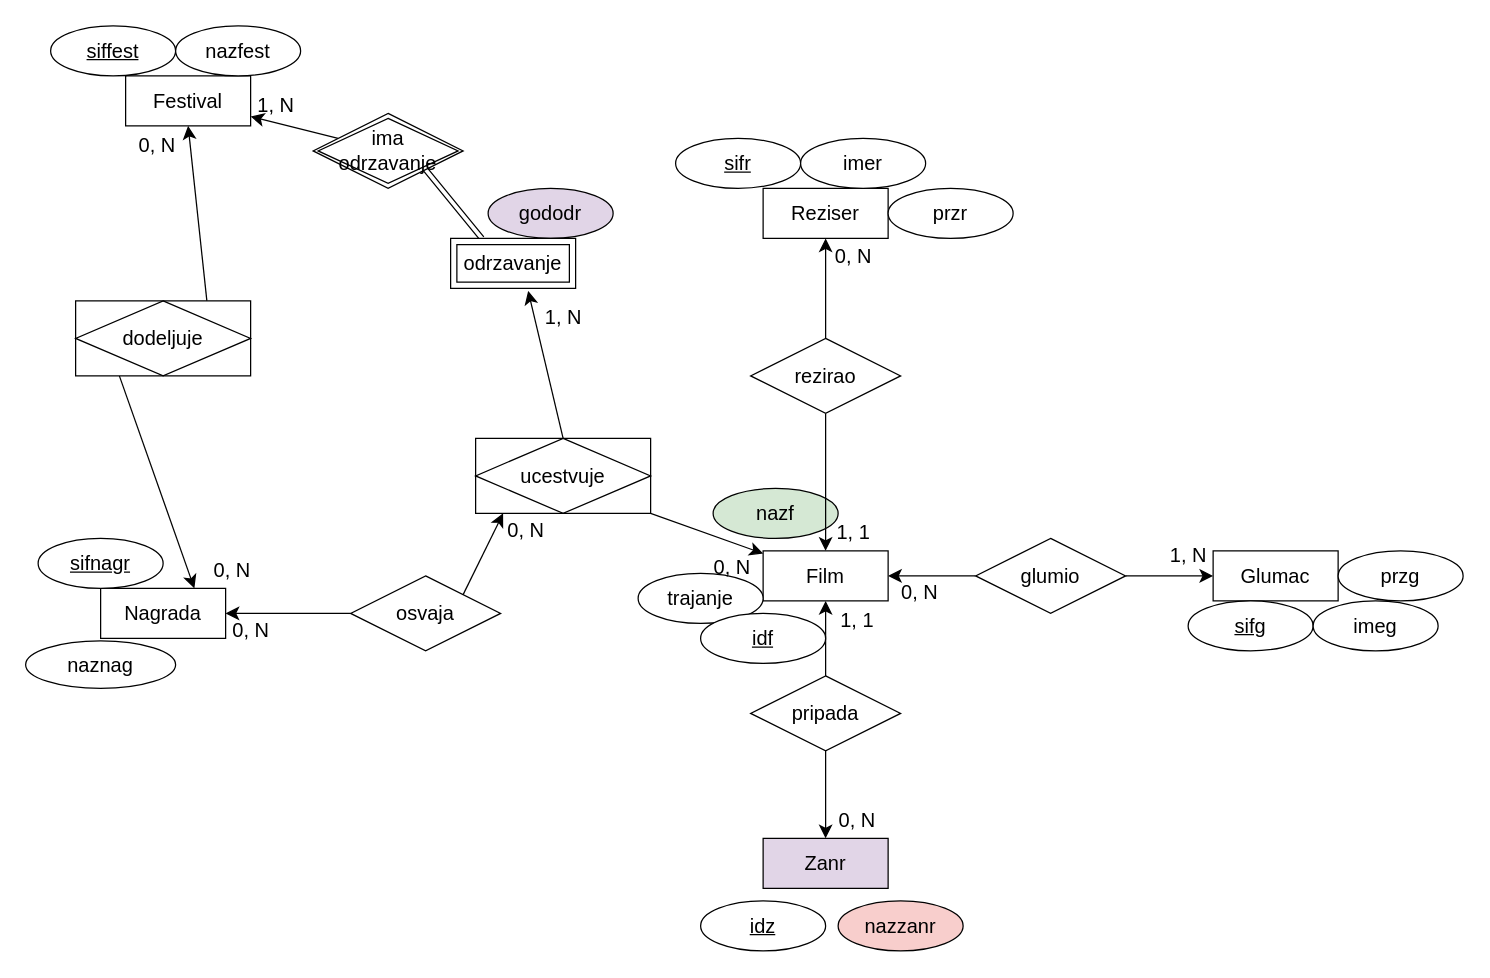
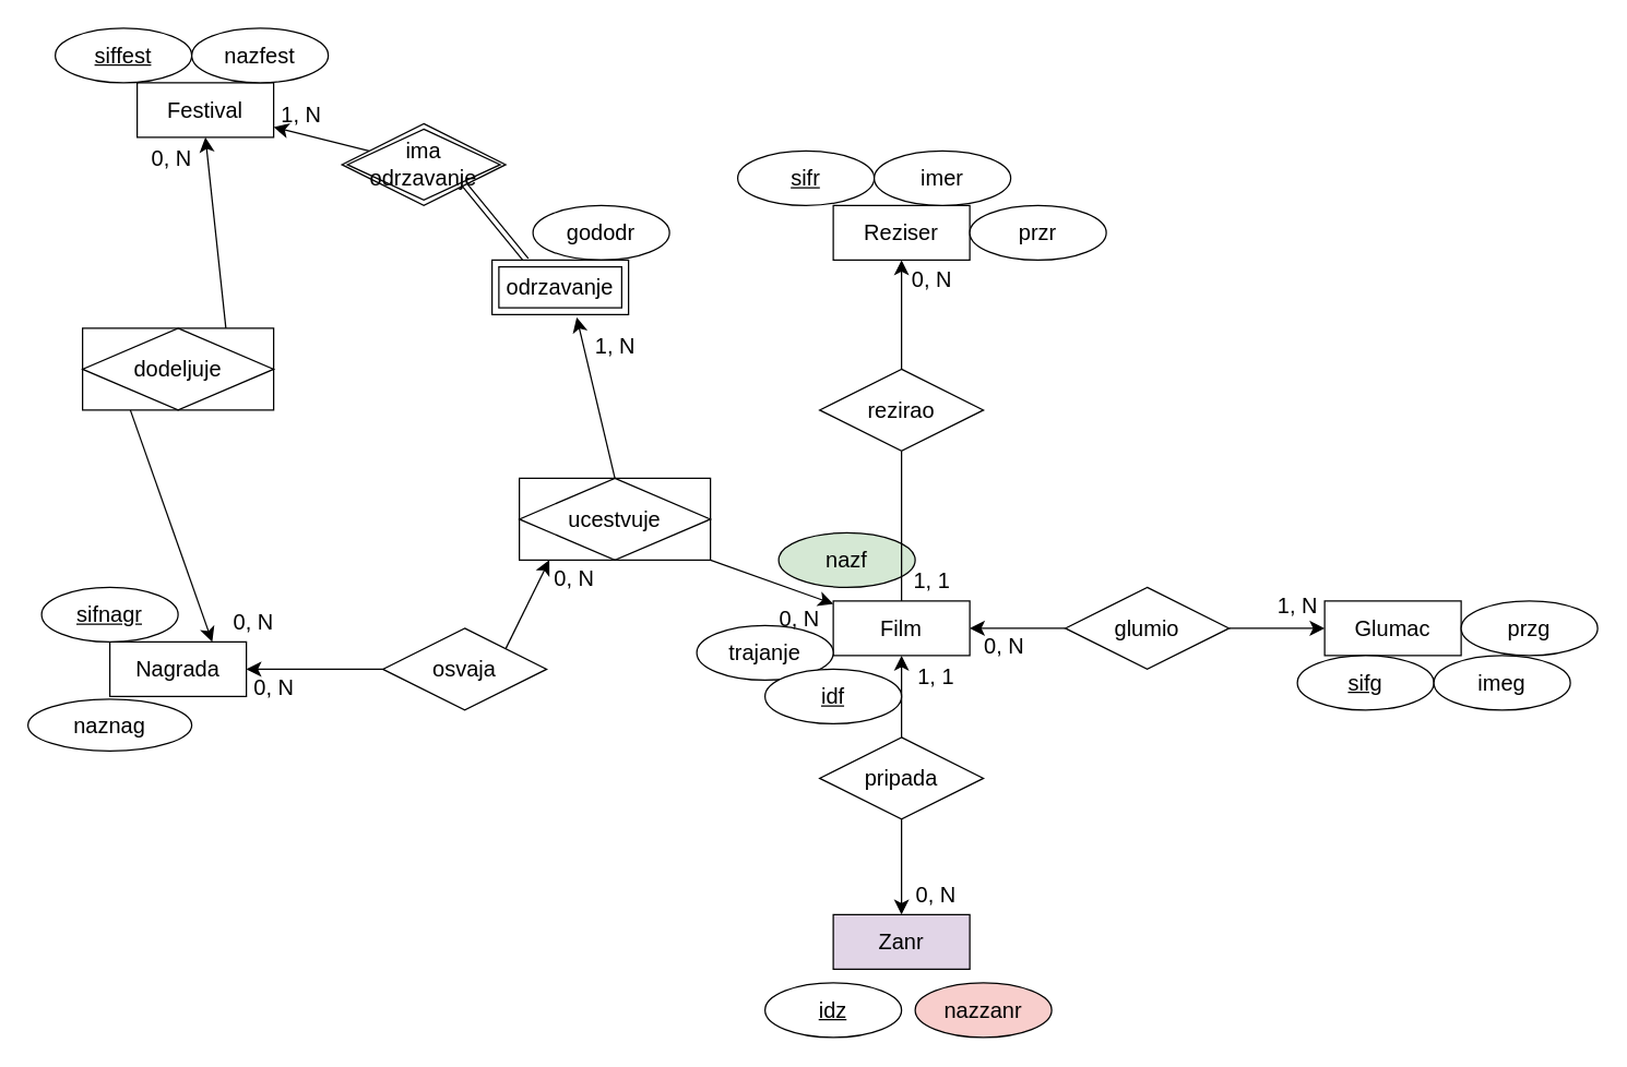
  <mxCell id="0" />
  <mxCell id="1" parent="0" />
  <mxCell id="2" value="Film" style="whiteSpace=wrap;html=1;align=center;fontSize=16;" vertex="1" parent="1"><mxGeometry x="610" y="440" width="100" height="40" as="geometry" /></mxCell>
  <mxCell id="3" value="Zanr" style="whiteSpace=wrap;html=1;align=center;fontSize=16;fillColor=#e1d5e7;" vertex="1" parent="1"><mxGeometry x="610" y="670" width="100" height="40" as="geometry" /></mxCell>
  <mxCell id="4" value="" style="edgeStyle=none;curved=1;rounded=0;orthogonalLoop=1;jettySize=auto;html=1;fontSize=12;startSize=8;endSize=8;" edge="1" parent="1" source="6" target="3"><mxGeometry relative="1" as="geometry" /></mxCell>
  <mxCell id="5" value="" style="edgeStyle=none;curved=1;rounded=0;orthogonalLoop=1;jettySize=auto;html=1;fontSize=12;startSize=8;endSize=8;" edge="1" parent="1" source="6" target="2"><mxGeometry relative="1" as="geometry" /></mxCell>
  <mxCell id="6" value="pripada" style="shape=rhombus;perimeter=rhombusPerimeter;whiteSpace=wrap;html=1;align=center;fontSize=16;" vertex="1" parent="1"><mxGeometry x="600" y="540" width="120" height="60" as="geometry" /></mxCell>
  <mxCell id="7" value="0, N" style="text;html=1;align=center;verticalAlign=middle;resizable=0;points=[];autosize=1;strokeColor=none;fillColor=none;fontSize=16;" vertex="1" parent="1"><mxGeometry x="660" y="640" width="50" height="30" as="geometry" /></mxCell>
  <mxCell id="8" value="1, 1" style="text;html=1;align=center;verticalAlign=middle;resizable=0;points=[];autosize=1;strokeColor=none;fillColor=none;fontSize=16;" vertex="1" parent="1"><mxGeometry x="660" y="480" width="50" height="30" as="geometry" /></mxCell>
  <mxCell id="9" value="nazzanr" style="ellipse;whiteSpace=wrap;html=1;align=center;fontSize=16;fillColor=#f8cecc;" vertex="1" parent="1"><mxGeometry x="670" y="720" width="100" height="40" as="geometry" /></mxCell>
  <mxCell id="10" value="nazf" style="ellipse;whiteSpace=wrap;html=1;align=center;fontSize=16;fillColor=#d5e8d4;" vertex="1" parent="1"><mxGeometry x="570" y="390" width="100" height="40" as="geometry" /></mxCell>
  <mxCell id="11" value="idz" style="ellipse;whiteSpace=wrap;html=1;align=center;fontStyle=4;fontSize=16;" vertex="1" parent="1"><mxGeometry x="560" y="720" width="100" height="40" as="geometry" /></mxCell>
  <mxCell id="12" value="trajanje" style="ellipse;whiteSpace=wrap;html=1;align=center;fontSize=16;" vertex="1" parent="1"><mxGeometry x="510" y="458" width="100" height="40" as="geometry" /></mxCell>
  <mxCell id="13" value="idf" style="ellipse;whiteSpace=wrap;html=1;align=center;fontStyle=4;fontSize=16;" vertex="1" parent="1"><mxGeometry x="560" y="490" width="100" height="40" as="geometry" /></mxCell>
  <mxCell id="14" value="Glumac" style="whiteSpace=wrap;html=1;align=center;fontSize=16;" vertex="1" parent="1"><mxGeometry x="970" y="440" width="100" height="40" as="geometry" /></mxCell>
  <mxCell id="15" style="edgeStyle=none;curved=1;rounded=0;orthogonalLoop=1;jettySize=auto;html=1;exitX=0;exitY=0.5;exitDx=0;exitDy=0;fontSize=12;startSize=8;endSize=8;" edge="1" parent="1" source="17" target="2"><mxGeometry relative="1" as="geometry" /></mxCell>
  <mxCell id="16" style="edgeStyle=none;curved=1;rounded=0;orthogonalLoop=1;jettySize=auto;html=1;exitX=1;exitY=0.5;exitDx=0;exitDy=0;entryX=0;entryY=0.5;entryDx=0;entryDy=0;fontSize=12;startSize=8;endSize=8;" edge="1" parent="1" source="17" target="14"><mxGeometry relative="1" as="geometry" /></mxCell>
  <mxCell id="17" value="glumio" style="shape=rhombus;perimeter=rhombusPerimeter;whiteSpace=wrap;html=1;align=center;fontSize=16;" vertex="1" parent="1"><mxGeometry x="780" y="430" width="120" height="60" as="geometry" /></mxCell>
  <mxCell id="18" value="sifg" style="ellipse;whiteSpace=wrap;html=1;align=center;fontStyle=4;fontSize=16;" vertex="1" parent="1"><mxGeometry x="950" y="480" width="100" height="40" as="geometry" /></mxCell>
  <mxCell id="19" value="imeg" style="ellipse;whiteSpace=wrap;html=1;align=center;fontSize=16;" vertex="1" parent="1"><mxGeometry x="1050" y="480" width="100" height="40" as="geometry" /></mxCell>
  <mxCell id="20" value="przg" style="ellipse;whiteSpace=wrap;html=1;align=center;fontSize=16;" vertex="1" parent="1"><mxGeometry x="1070" y="440" width="100" height="40" as="geometry" /></mxCell>
  <mxCell id="21" value="1, N" style="text;html=1;align=center;verticalAlign=middle;resizable=0;points=[];autosize=1;strokeColor=none;fillColor=none;fontSize=16;" vertex="1" parent="1"><mxGeometry x="925" y="428" width="50" height="30" as="geometry" /></mxCell>
  <mxCell id="22" value="0, N" style="text;html=1;align=center;verticalAlign=middle;resizable=0;points=[];autosize=1;strokeColor=none;fillColor=none;fontSize=16;" vertex="1" parent="1"><mxGeometry x="710" y="458" width="50" height="30" as="geometry" /></mxCell>
  <mxCell id="23" value="Reziser" style="whiteSpace=wrap;html=1;align=center;fontSize=16;" vertex="1" parent="1"><mxGeometry x="610" y="150" width="100" height="40" as="geometry" /></mxCell>
  <mxCell id="24" value="" style="edgeStyle=none;curved=1;rounded=0;orthogonalLoop=1;jettySize=auto;html=1;fontSize=12;startSize=8;endSize=8;" edge="1" parent="1" source="26" target="23"><mxGeometry relative="1" as="geometry" /></mxCell>
- <mxCell id="25" style="edgeStyle=none;curved=1;rounded=0;orthogonalLoop=1;jettySize=auto;html=1;entryX=0.5;entryY=0;entryDx=0;entryDy=0;fontSize=12;startSize=8;endSize=8;" edge="1" parent="1" source="26" target="2"><mxGeometry relative="1" as="geometry" /></mxCell>
+ <mxCell id="25" style="edgeStyle=none;curved=1;rounded=0;orthogonalLoop=1;jettySize=auto;html=1;entryX=0.5;entryY=0;entryDx=0;entryDy=0;fontSize=12;startSize=8;endSize=8;endArrow=none;" edge="1" parent="1" source="26" target="2"><mxGeometry relative="1" as="geometry" /></mxCell>
  <mxCell id="26" value="rezirao" style="shape=rhombus;perimeter=rhombusPerimeter;whiteSpace=wrap;html=1;align=center;fontSize=16;" vertex="1" parent="1"><mxGeometry x="600" y="270" width="120" height="60" as="geometry" /></mxCell>
  <mxCell id="27" value="sifr" style="ellipse;whiteSpace=wrap;html=1;align=center;fontStyle=4;fontSize=16;" vertex="1" parent="1"><mxGeometry x="540" y="110" width="100" height="40" as="geometry" /></mxCell>
  <mxCell id="28" value="imer" style="ellipse;whiteSpace=wrap;html=1;align=center;fontSize=16;" vertex="1" parent="1"><mxGeometry x="640" y="110" width="100" height="40" as="geometry" /></mxCell>
  <mxCell id="29" value="przr" style="ellipse;whiteSpace=wrap;html=1;align=center;fontSize=16;" vertex="1" parent="1"><mxGeometry x="710" y="150" width="100" height="40" as="geometry" /></mxCell>
  <mxCell id="30" value="0, N" style="text;html=1;align=center;verticalAlign=middle;resizable=0;points=[];autosize=1;strokeColor=none;fillColor=none;fontSize=16;" vertex="1" parent="1"><mxGeometry x="657" y="189" width="50" height="30" as="geometry" /></mxCell>
  <mxCell id="31" value="1, 1" style="text;html=1;align=center;verticalAlign=middle;resizable=0;points=[];autosize=1;strokeColor=none;fillColor=none;fontSize=16;" vertex="1" parent="1"><mxGeometry x="657" y="410" width="50" height="30" as="geometry" /></mxCell>
  <mxCell id="32" value="Festival" style="whiteSpace=wrap;html=1;align=center;fontSize=16;" vertex="1" parent="1"><mxGeometry x="100" y="60" width="100" height="40" as="geometry" /></mxCell>
  <mxCell id="33" value="siffest" style="ellipse;whiteSpace=wrap;html=1;align=center;fontStyle=4;fontSize=16;" vertex="1" parent="1"><mxGeometry x="40" y="20" width="100" height="40" as="geometry" /></mxCell>
  <mxCell id="34" value="nazfest" style="ellipse;whiteSpace=wrap;html=1;align=center;fontSize=16;" vertex="1" parent="1"><mxGeometry x="140" y="20" width="100" height="40" as="geometry" /></mxCell>
- <mxCell id="35" value="gododr" style="ellipse;whiteSpace=wrap;html=1;align=center;fontSize=16;fillColor=#e1d5e7;" vertex="1" parent="1"><mxGeometry x="390" y="150" width="100" height="40" as="geometry" /></mxCell>
+ <mxCell id="35" value="gododr" style="ellipse;whiteSpace=wrap;html=1;align=center;fontSize=16;" vertex="1" parent="1"><mxGeometry x="390" y="150" width="100" height="40" as="geometry" /></mxCell>
  <mxCell id="36" value="0, N" style="text;html=1;align=center;verticalAlign=middle;resizable=0;points=[];autosize=1;strokeColor=none;fillColor=none;fontSize=16;" vertex="1" parent="1"><mxGeometry x="560" y="438" width="50" height="30" as="geometry" /></mxCell>
  <mxCell id="37" value="Nagrada" style="whiteSpace=wrap;html=1;align=center;fontSize=16;" vertex="1" parent="1"><mxGeometry x="80" y="470" width="100" height="40" as="geometry" /></mxCell>
  <mxCell id="38" value="sifnagr" style="ellipse;whiteSpace=wrap;html=1;align=center;fontStyle=4;fontSize=16;" vertex="1" parent="1"><mxGeometry x="30" y="430" width="100" height="40" as="geometry" /></mxCell>
  <mxCell id="39" value="naznag" style="ellipse;whiteSpace=wrap;html=1;align=center;fontSize=16;" vertex="1" parent="1"><mxGeometry x="20" y="512" width="120" height="38" as="geometry" /></mxCell>
  <mxCell id="40" style="edgeStyle=none;curved=1;rounded=0;orthogonalLoop=1;jettySize=auto;html=1;exitX=0.75;exitY=0;exitDx=0;exitDy=0;entryX=0.5;entryY=1;entryDx=0;entryDy=0;fontSize=12;startSize=8;endSize=8;" edge="1" parent="1" source="42" target="32"><mxGeometry relative="1" as="geometry" /></mxCell>
  <mxCell id="41" style="edgeStyle=none;curved=1;rounded=0;orthogonalLoop=1;jettySize=auto;html=1;exitX=0.25;exitY=1;exitDx=0;exitDy=0;entryX=0.75;entryY=0;entryDx=0;entryDy=0;fontSize=12;startSize=8;endSize=8;" edge="1" parent="1" source="42" target="37"><mxGeometry relative="1" as="geometry" /></mxCell>
  <mxCell id="42" value="dodeljuje" style="shape=associativeEntity;whiteSpace=wrap;html=1;align=center;fontSize=16;" vertex="1" parent="1"><mxGeometry x="60" y="240" width="140" height="60" as="geometry" /></mxCell>
  <mxCell id="43" style="edgeStyle=none;curved=1;rounded=0;orthogonalLoop=1;jettySize=auto;html=1;exitX=1;exitY=1;exitDx=0;exitDy=0;fontSize=12;startSize=8;endSize=8;" edge="1" parent="1" source="44" target="2"><mxGeometry relative="1" as="geometry" /></mxCell>
  <mxCell id="44" value="ucestvuje" style="shape=associativeEntity;whiteSpace=wrap;html=1;align=center;fontSize=16;" vertex="1" parent="1"><mxGeometry x="380" y="350" width="140" height="60" as="geometry" /></mxCell>
  <mxCell id="45" value="0, N" style="text;html=1;align=center;verticalAlign=middle;resizable=0;points=[];autosize=1;strokeColor=none;fillColor=none;fontSize=16;" vertex="1" parent="1"><mxGeometry x="160" y="440" width="50" height="30" as="geometry" /></mxCell>
  <mxCell id="46" style="edgeStyle=none;curved=1;rounded=0;orthogonalLoop=1;jettySize=auto;html=1;exitX=0.25;exitY=0;exitDx=0;exitDy=0;entryX=1;entryY=1;entryDx=0;entryDy=0;fontSize=12;shape=link;" edge="1" parent="1" source="47" target="49"><mxGeometry relative="1" as="geometry" /></mxCell>
  <mxCell id="47" value="odrzavanje" style="shape=ext;margin=3;double=1;whiteSpace=wrap;html=1;align=center;fontSize=16;" vertex="1" parent="1"><mxGeometry x="360" y="190" width="100" height="40" as="geometry" /></mxCell>
  <mxCell id="48" value="" style="edgeStyle=none;curved=1;rounded=0;orthogonalLoop=1;jettySize=auto;html=1;fontSize=12;startSize=8;endSize=8;" edge="1" parent="1" source="49" target="32"><mxGeometry relative="1" as="geometry" /></mxCell>
  <mxCell id="49" value="&lt;div&gt;ima&lt;/div&gt;&lt;div&gt;odrzavanje&lt;br&gt;&lt;/div&gt;" style="shape=rhombus;double=1;perimeter=rhombusPerimeter;whiteSpace=wrap;html=1;align=center;fontSize=16;" vertex="1" parent="1"><mxGeometry x="250" y="90" width="120" height="60" as="geometry" /></mxCell>
  <mxCell id="50" style="edgeStyle=none;curved=1;rounded=0;orthogonalLoop=1;jettySize=auto;html=1;exitX=0.5;exitY=0;exitDx=0;exitDy=0;entryX=0.62;entryY=1.05;entryDx=0;entryDy=0;entryPerimeter=0;fontSize=12;startSize=8;endSize=8;" edge="1" parent="1" source="44" target="47"><mxGeometry relative="1" as="geometry" /></mxCell>
  <mxCell id="51" value="1, N" style="text;html=1;align=center;verticalAlign=middle;resizable=0;points=[];autosize=1;strokeColor=none;fillColor=none;fontSize=16;" vertex="1" parent="1"><mxGeometry x="425" y="238" width="50" height="30" as="geometry" /></mxCell>
  <mxCell id="52" value="1, N" style="text;html=1;align=center;verticalAlign=middle;resizable=0;points=[];autosize=1;strokeColor=none;fillColor=none;fontSize=16;" vertex="1" parent="1"><mxGeometry x="195" y="68" width="50" height="30" as="geometry" /></mxCell>
  <mxCell id="53" value="0, N" style="text;html=1;align=center;verticalAlign=middle;resizable=0;points=[];autosize=1;strokeColor=none;fillColor=none;fontSize=16;" vertex="1" parent="1"><mxGeometry x="100" y="100" width="50" height="30" as="geometry" /></mxCell>
  <mxCell id="54" style="edgeStyle=none;curved=1;rounded=0;orthogonalLoop=1;jettySize=auto;html=1;exitX=0;exitY=0.5;exitDx=0;exitDy=0;entryX=1;entryY=0.5;entryDx=0;entryDy=0;fontSize=12;startSize=8;endSize=8;" edge="1" parent="1" source="55" target="37"><mxGeometry relative="1" as="geometry" /></mxCell>
  <mxCell id="55" value="osvaja" style="shape=rhombus;perimeter=rhombusPerimeter;whiteSpace=wrap;html=1;align=center;fontSize=16;" vertex="1" parent="1"><mxGeometry x="280" y="460" width="120" height="60" as="geometry" /></mxCell>
  <mxCell id="56" style="edgeStyle=none;curved=1;rounded=0;orthogonalLoop=1;jettySize=auto;html=1;exitX=1;exitY=0;exitDx=0;exitDy=0;entryX=0.157;entryY=1;entryDx=0;entryDy=0;entryPerimeter=0;fontSize=12;startSize=8;endSize=8;" edge="1" parent="1" source="55" target="44"><mxGeometry relative="1" as="geometry" /></mxCell>
  <mxCell id="57" value="0, N" style="text;html=1;align=center;verticalAlign=middle;resizable=0;points=[];autosize=1;strokeColor=none;fillColor=none;fontSize=16;" vertex="1" parent="1"><mxGeometry x="395" y="408" width="50" height="30" as="geometry" /></mxCell>
  <mxCell id="58" value="0, N" style="text;html=1;align=center;verticalAlign=middle;resizable=0;points=[];autosize=1;strokeColor=none;fillColor=none;fontSize=16;" vertex="1" parent="1"><mxGeometry x="175" y="488" width="50" height="30" as="geometry" /></mxCell>
